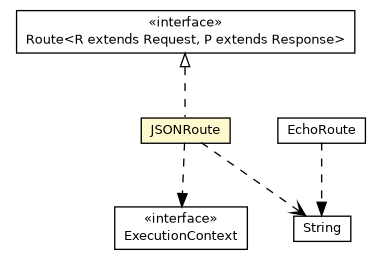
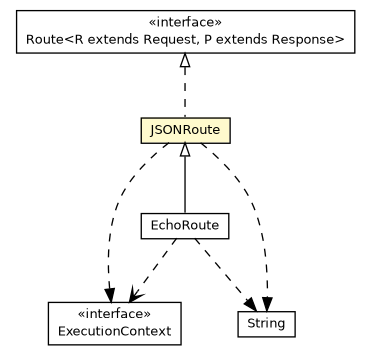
  digraph {
    nodesep=0.25
    ranksep=0.5
    node [fontcolor=black fontname=Helvetica fontsize=10.0 shape=plaintext]
    edge [fontname=Helvetica fontsize=10.0 headport=p labelfontname=Helvetica labelfontsize=10 style=dashed tailport=p color=black fontcolor=black]
    n1 [label=<<table title="babble.net.Route" border="0" cellborder="1" cellspacing="0" cellpadding="2" port="p" href="../Route.html"> 		<tr><td><table border="0" cellspacing="0" cellpadding="1"> <tr><td align="center" balign="center"> &#171;interface&#187; </td></tr> <tr><td align="center" balign="center"> Route&lt;R extends Request, P extends Response&gt; </td></tr> 		</table></td></tr> 		</table>>]
    n2 [label=<<table title="babble.net.json.JSONRoute" border="0" cellborder="1" cellspacing="0" cellpadding="2" port="p" bgcolor="lemonChiffon" href="./JSONRoute.html"> 		<tr><td><table border="0" cellspacing="0" cellpadding="1"> <tr><td align="center" balign="center"> JSONRoute </td></tr> 		</table></td></tr> 		</table>>]
    n3 [label=<<table title="babble.net.ExecutionContext" border="0" cellborder="1" cellspacing="0" cellpadding="2" port="p" href="../ExecutionContext.html"> 		<tr><td><table border="0" cellspacing="0" cellpadding="1"> <tr><td align="center" balign="center"> &#171;interface&#187; </td></tr> <tr><td align="center" balign="center"> ExecutionContext </td></tr> 		</table></td></tr> 		</table>>]
    n4 [label=<<table title="java.lang.String" border="0" cellborder="1" cellspacing="0" cellpadding="2" port="p" href="http://java.sun.com/j2se/1.4.2/docs/api/java/lang/String.html"> 		<tr><td><table border="0" cellspacing="0" cellpadding="1"> <tr><td align="center" balign="center"> String </td></tr> 		</table></td></tr> 		</table>>]
    n5 [label=<<table title="babble.net.json.EchoRoute" border="0" cellborder="1" cellspacing="0" cellpadding="2" port="p" href="./EchoRoute.html"> 		<tr><td><table border="0" cellspacing="0" cellpadding="1"> <tr><td align="center" balign="center"> EchoRoute </td></tr> 		</table></td></tr> 		</table>>]
    n1 -> n2 [arrowtail=empty dir=back fontsize=10 color="" fontcolor=""]
    n2 -> n3 [arrowhead=normal]
-   n2 -> n4 [arrowhead=open]
+   n2 -> n4 [arrowhead=normal]
+   n2 -> n5 [arrowtail=empty dir=back fontsize=10 style="" color="" fontcolor=""]
+   n5 -> n3 [arrowhead=open]
    n5 -> n4 [arrowhead=normal]
  }
